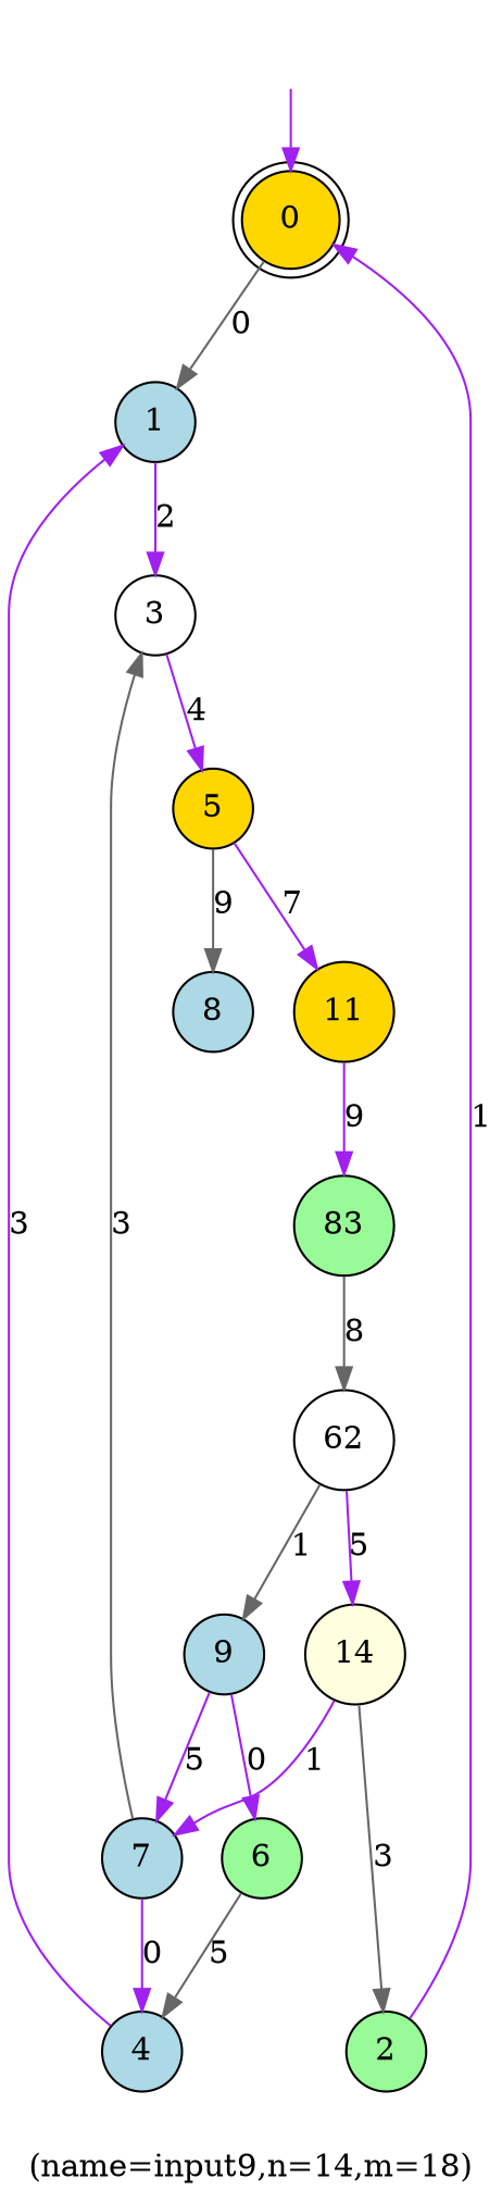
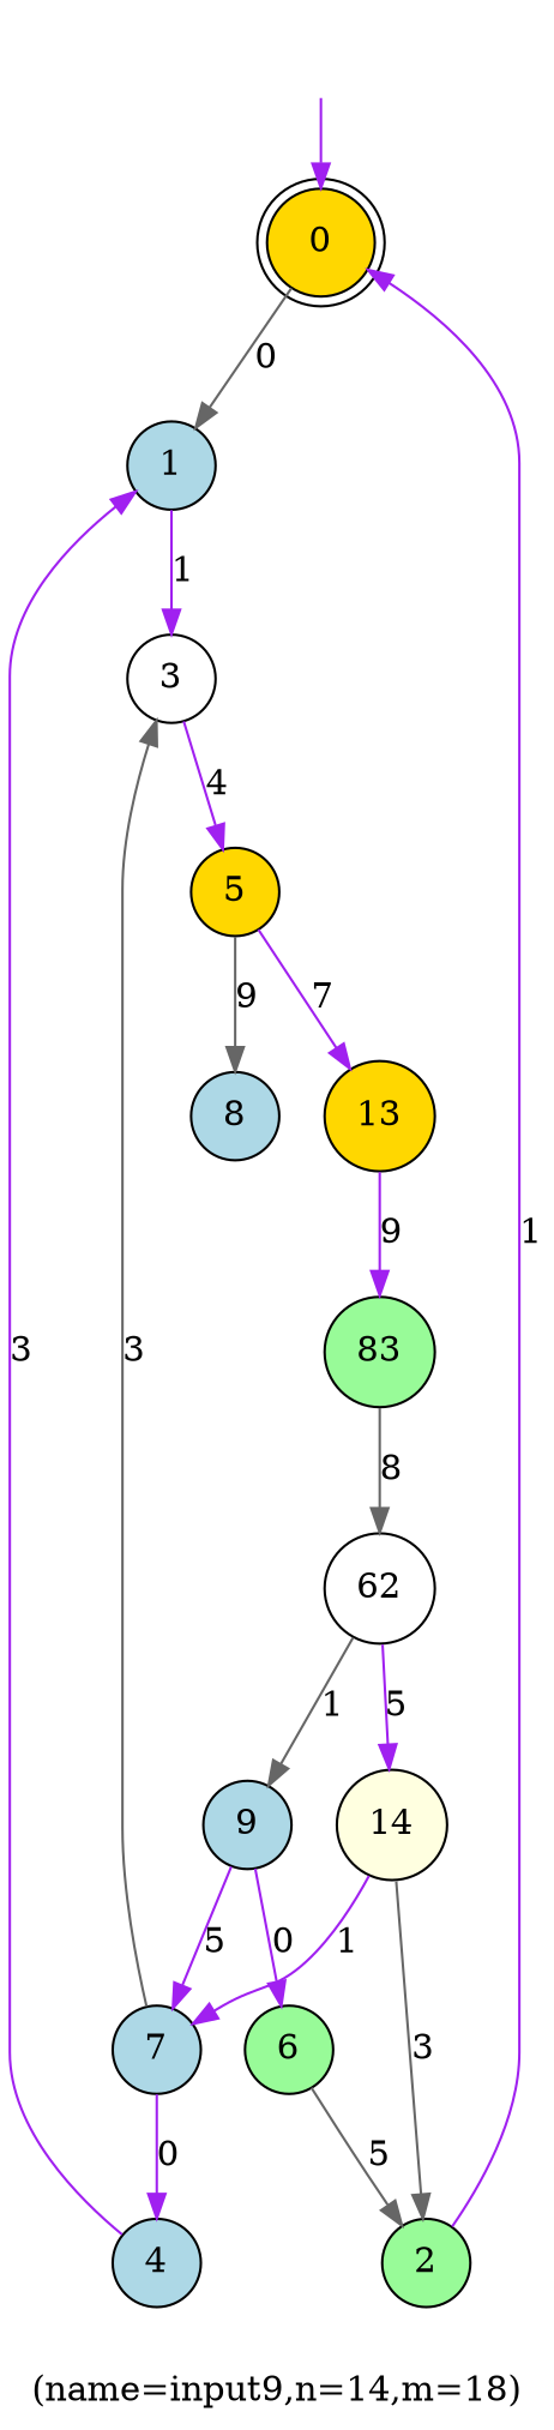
  digraph {
    label="(name=input9,n=14,m=18)"
    node [style=filled fillcolor=lightblue shape=circle]
    edge [color=purple]
    _nil [style=invis fillcolor="" shape=""]
    0 [fillcolor=gold shape=doublecircle]
    1
    3 [fillcolor=white]
    5 [fillcolor=gold]
    7
    4
    9
    6 [fillcolor=palegreen]
    2 [fillcolor=palegreen]
    n11 [fillcolor=lightyellow label=14]
    n12 [fillcolor=white label=62]
    8
-   11 [fillcolor=gold]
+   11 [fillcolor=gold label=13]
    n15 [fillcolor=palegreen label=83]
    _nil -> 0
    0 -> 1 [color=gray40 label=0]
-   1 -> 3 [label=2]
+   1 -> 3 [label=1]
    3 -> 5 [label=4]
    5 -> 8 [color=gray40 label=9]
    5 -> 11 [label=7]
    7 -> 3 [color=gray40 label=3]
    7 -> 4 [label=0]
    4 -> 1 [label=3]
    9 -> 7 [label=5]
    9 -> 6 [label=0]
-   6 -> 4 [color=gray40 label=5]
+   6 -> 2 [color=gray40 label=5]
    2 -> 0 [label=1]
    n11 -> 7 [label=1]
    n11 -> 2 [color=gray40 label=3]
    n12 -> 9 [color=gray40 label=1]
    n12 -> n11 [label=5]
    11 -> n15 [label=9]
    n15 -> n12 [color=gray40 label=8]
  }
